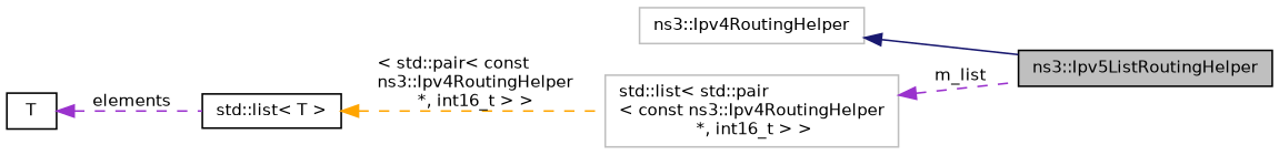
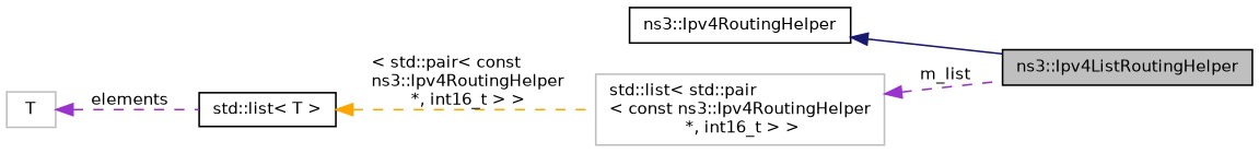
  digraph {
    rankdir=LR
    node [color=black fillcolor=white fontname=Helvetica fontsize=10 shape=record style=filled]
    edge [color=darkorchid3 dir=back fontname=Helvetica fontsize=10 labelfontname=Helvetica labelfontsize=10 style=dashed]
-   n1 [fillcolor=grey75 fontcolor=black height=0.2 label="ns3::Ipv5ListRoutingHelper" width=0.4]
-   n2 [color=grey75 height=0.2 label="ns3::Ipv4RoutingHelper" width=0.4]
+   n1 [fillcolor=grey75 fontcolor=black height=0.2 label="ns3::Ipv4ListRoutingHelper" width=0.4]
+   n2 [height=0.2 label="ns3::Ipv4RoutingHelper" width=0.4]
    n3 [color=grey75 height=0.2 label="std::list\< std::pair\l\< const ns3::Ipv4RoutingHelper\l *, int16_t \> \>" width=0.4]
    n4 [height=0.2 label="std::list\< T \>" width=0.4]
-   n5 [height=0.2 label=T width=0.4]
+   n5 [color=grey75 height=0.2 label=T width=0.4]
    n2 -> n1 [color=midnightblue style=solid]
    n3 -> n1 [label=" m_list"]
    n4 -> n3 [color=orange label=" \< std::pair\< const\l ns3::Ipv4RoutingHelper\l *, int16_t \> \>"]
    n5 -> n4 [label=" elements"]
  }
